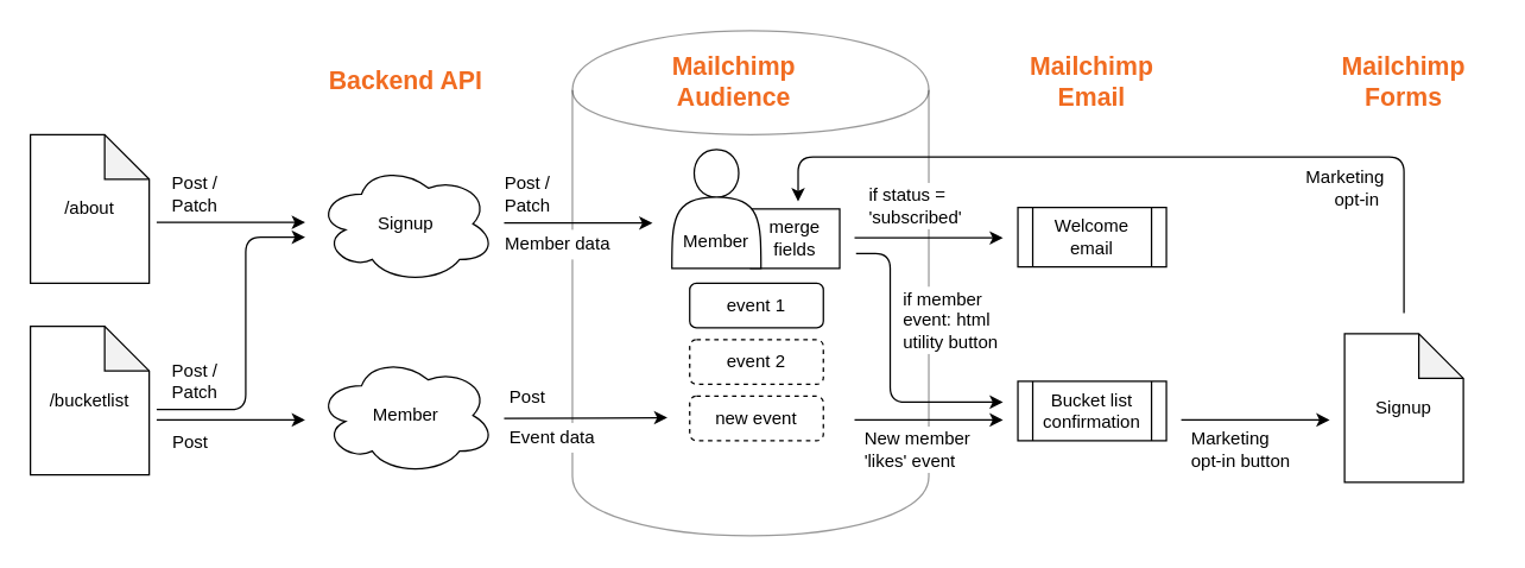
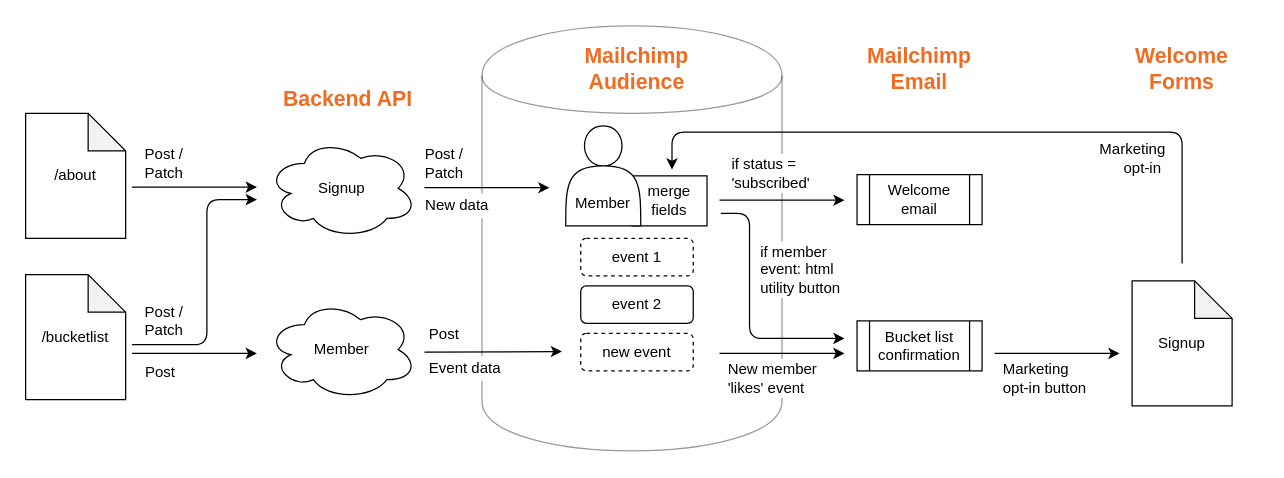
  <mxCell id="0" />
  <mxCell id="1" parent="0" />
  <mxCell id="2" value="" style="shape=cylinder;whiteSpace=wrap;html=1;boundedLbl=1;backgroundOutline=1;opacity=40;" vertex="1" parent="1"><mxGeometry x="385" y="20" width="240" height="340" as="geometry" /></mxCell>
  <mxCell id="3" value="/about" style="shape=note;whiteSpace=wrap;html=1;backgroundOutline=1;darkOpacity=0.05;" vertex="1" parent="1"><mxGeometry x="20" y="90" width="80" height="100" as="geometry" /></mxCell>
  <mxCell id="4" value="/bucketlist" style="shape=note;whiteSpace=wrap;html=1;backgroundOutline=1;darkOpacity=0.05;" vertex="1" parent="1"><mxGeometry x="20" y="219" width="80" height="100" as="geometry" /></mxCell>
  <mxCell id="5" value="Member" style="ellipse;shape=cloud;whiteSpace=wrap;html=1;" vertex="1" parent="1"><mxGeometry x="213" y="239" width="120" height="80" as="geometry" /></mxCell>
  <mxCell id="6" value="Signup" style="ellipse;shape=cloud;whiteSpace=wrap;html=1;" vertex="1" parent="1"><mxGeometry x="213" y="110" width="120" height="80" as="geometry" /></mxCell>
  <mxCell id="7" value="" style="endArrow=classic;html=1;" edge="1" parent="1"><mxGeometry width="50" height="50" relative="1" as="geometry"><mxPoint x="105" y="149" as="sourcePoint" /><mxPoint x="205" y="149" as="targetPoint" /></mxGeometry></mxCell>
  <mxCell id="8" value="" style="endArrow=classic;html=1;" edge="1" parent="1"><mxGeometry width="50" height="50" relative="1" as="geometry"><mxPoint x="105" y="275" as="sourcePoint" /><mxPoint x="205" y="159" as="targetPoint" /><Array as="points"><mxPoint x="165" y="275" /><mxPoint x="165" y="159" /></Array></mxGeometry></mxCell>
  <mxCell id="9" value="" style="endArrow=classic;html=1;exitX=1;exitY=0.59;exitDx=0;exitDy=0;exitPerimeter=0;" edge="1" parent="1"><mxGeometry width="50" height="50" relative="1" as="geometry"><mxPoint x="105" y="282" as="sourcePoint" /><mxPoint x="205" y="282" as="targetPoint" /></mxGeometry></mxCell>
  <mxCell id="10" value="" style="endArrow=classic;html=1;" edge="1" parent="1"><mxGeometry width="50" height="50" relative="1" as="geometry"><mxPoint x="339" y="149.5" as="sourcePoint" /><mxPoint x="439" y="149.5" as="targetPoint" /></mxGeometry></mxCell>
- <mxCell id="11" value="event 1" style="rounded=1;whiteSpace=wrap;html=1;" vertex="1" parent="1"><mxGeometry x="464" y="190" width="90" height="30" as="geometry" /></mxCell>
- <mxCell id="12" value="event 2" style="rounded=1;whiteSpace=wrap;html=1;dashed=1;" vertex="1" parent="1"><mxGeometry x="464" y="228" width="90" height="30" as="geometry" /></mxCell>
+ <mxCell id="11" value="event 1" style="rounded=1;whiteSpace=wrap;html=1;dashed=1;" vertex="1" parent="1"><mxGeometry x="464" y="190" width="90" height="30" as="geometry" /></mxCell>
+ <mxCell id="12" value="event 2" style="rounded=1;whiteSpace=wrap;html=1;" vertex="1" parent="1"><mxGeometry x="464" y="228" width="90" height="30" as="geometry" /></mxCell>
  <mxCell id="13" value="new event" style="rounded=1;whiteSpace=wrap;html=1;dashed=1;" vertex="1" parent="1"><mxGeometry x="464" y="266" width="90" height="30" as="geometry" /></mxCell>
  <mxCell id="14" value="" style="endArrow=classic;html=1;" edge="1" parent="1"><mxGeometry width="50" height="50" relative="1" as="geometry"><mxPoint x="339" y="281" as="sourcePoint" /><mxPoint x="449" y="280.5" as="targetPoint" /></mxGeometry></mxCell>
- <mxCell id="15" value="&lt;font style=&quot;font-size: 17px&quot;&gt;Mailchimp&lt;br&gt;Audience&lt;br&gt;&lt;/font&gt;" style="text;html=1;strokeColor=none;fillColor=none;align=center;verticalAlign=middle;whiteSpace=wrap;rounded=0;fontColor=#f16c21;fontStyle=1" vertex="1" parent="1"><mxGeometry x="434" y="40" width="120" height="30" as="geometry" /></mxCell>
+ <mxCell id="15" value="&lt;font style=&quot;font-size: 17px&quot;&gt;Mailchimp&lt;br&gt;Audience&lt;br&gt;&lt;/font&gt;" style="text;html=1;strokeColor=none;fillColor=none;align=center;verticalAlign=middle;whiteSpace=wrap;rounded=0;fontColor=#f16c21;fontStyle=1" vertex="1" parent="1"><mxGeometry x="449" y="40" width="120" height="30" as="geometry" /></mxCell>
  <mxCell id="16" value="merge fields" style="rounded=0;whiteSpace=wrap;html=1;" vertex="1" parent="1"><mxGeometry x="505" y="140" width="60" height="40" as="geometry" /></mxCell>
  <mxCell id="17" value="Post / Patch" style="text;html=1;strokeColor=none;fillColor=none;align=center;verticalAlign=middle;whiteSpace=wrap;rounded=0;" vertex="1" parent="1"><mxGeometry x="111" y="120" width="40" height="20" as="geometry" /></mxCell>
  <mxCell id="18" value="Post / Patch" style="text;html=1;strokeColor=none;fillColor=none;align=center;verticalAlign=middle;whiteSpace=wrap;rounded=0;" vertex="1" parent="1"><mxGeometry x="335" y="120" width="40" height="20" as="geometry" /></mxCell>
  <mxCell id="19" value="Post / Patch" style="text;html=1;strokeColor=none;fillColor=none;align=center;verticalAlign=middle;whiteSpace=wrap;rounded=0;" vertex="1" parent="1"><mxGeometry x="111" y="246" width="40" height="20" as="geometry" /></mxCell>
  <mxCell id="20" value="Post" style="text;html=1;strokeColor=none;fillColor=none;align=center;verticalAlign=middle;whiteSpace=wrap;rounded=0;" vertex="1" parent="1"><mxGeometry x="108" y="287" width="40" height="20" as="geometry" /></mxCell>
  <mxCell id="21" value="Event data" style="text;html=1;strokeColor=none;fillColor=#ffffff;align=left;verticalAlign=middle;whiteSpace=wrap;rounded=0;labelBackgroundColor=#ffffff;" vertex="1" parent="1"><mxGeometry x="341" y="284" width="73" height="20" as="geometry" /></mxCell>
- <mxCell id="22" value="&lt;font style=&quot;font-size: 17px&quot;&gt;Backend API&lt;/font&gt;" style="text;html=1;strokeColor=none;fillColor=none;align=center;verticalAlign=middle;whiteSpace=wrap;rounded=0;fontColor=#f16c21;fontStyle=1" vertex="1" parent="1"><mxGeometry x="213" y="40" width="120" height="30" as="geometry" /></mxCell>
+ <mxCell id="22" value="&lt;font style=&quot;font-size: 17px&quot;&gt;Backend API&lt;/font&gt;" style="text;html=1;strokeColor=none;fillColor=none;align=center;verticalAlign=middle;whiteSpace=wrap;rounded=0;fontColor=#f16c21;fontStyle=1" vertex="1" parent="1"><mxGeometry x="218" y="65" width="120" height="30" as="geometry" /></mxCell>
  <mxCell id="23" value="&lt;font style=&quot;font-size: 17px&quot;&gt;Mailchimp&lt;br&gt;Email&lt;/font&gt;" style="text;html=1;strokeColor=none;fillColor=none;align=center;verticalAlign=middle;whiteSpace=wrap;rounded=0;fontColor=#f16c21;fontStyle=1" vertex="1" parent="1"><mxGeometry x="675" y="40" width="120" height="30" as="geometry" /></mxCell>
  <mxCell id="24" value="Welcome &lt;br&gt;email" style="shape=process;whiteSpace=wrap;html=1;backgroundOutline=1;" vertex="1" parent="1"><mxGeometry x="685" y="139" width="100" height="40" as="geometry" /></mxCell>
  <mxCell id="25" value="" style="endArrow=classic;html=1;" edge="1" parent="1"><mxGeometry width="50" height="50" relative="1" as="geometry"><mxPoint x="575" y="159.5" as="sourcePoint" /><mxPoint x="675" y="159.5" as="targetPoint" /></mxGeometry></mxCell>
  <mxCell id="26" value="if status = 'subscribed'" style="text;html=1;strokeColor=none;fillColor=#ffffff;align=left;verticalAlign=middle;whiteSpace=wrap;rounded=0;labelBackgroundColor=#ffffff;labelBorderColor=#FFFFFF;spacingBottom=3;spacingTop=3;" vertex="1" parent="1"><mxGeometry x="582" y="123.5" width="60" height="29" as="geometry" /></mxCell>
  <mxCell id="27" value="Bucket list confirmation" style="shape=process;whiteSpace=wrap;html=1;backgroundOutline=1;" vertex="1" parent="1"><mxGeometry x="685" y="256" width="100" height="40" as="geometry" /></mxCell>
  <mxCell id="28" value="" style="endArrow=classic;html=1;" edge="1" parent="1"><mxGeometry width="50" height="50" relative="1" as="geometry"><mxPoint x="575" y="282" as="sourcePoint" /><mxPoint x="675" y="282" as="targetPoint" /></mxGeometry></mxCell>
  <mxCell id="29" value="New member 'likes'&amp;nbsp;event" style="text;html=1;strokeColor=none;fillColor=#ffffff;align=left;verticalAlign=middle;whiteSpace=wrap;rounded=0;labelBackgroundColor=#ffffff;labelBorderColor=#FFFFFF;spacingBottom=3;spacingTop=3;" vertex="1" parent="1"><mxGeometry x="579" y="287" width="86" height="29" as="geometry" /></mxCell>
- <mxCell id="30" value="&lt;font style=&quot;font-size: 17px&quot;&gt;Mailchimp&lt;br&gt;Forms&lt;/font&gt;" style="text;html=1;strokeColor=none;fillColor=none;align=center;verticalAlign=middle;whiteSpace=wrap;rounded=0;fontColor=#f16c21;fontStyle=1" vertex="1" parent="1"><mxGeometry x="885" y="40" width="120" height="30" as="geometry" /></mxCell>
+ <mxCell id="30" value="&lt;font style=&quot;font-size: 17px&quot;&gt;Welcome&lt;br&gt;Forms&lt;/font&gt;" style="text;html=1;strokeColor=none;fillColor=none;align=center;verticalAlign=middle;whiteSpace=wrap;rounded=0;fontColor=#f16c21;fontStyle=1" vertex="1" parent="1"><mxGeometry x="885" y="40" width="120" height="30" as="geometry" /></mxCell>
  <mxCell id="31" value="Signup" style="shape=note;whiteSpace=wrap;html=1;backgroundOutline=1;darkOpacity=0.05;" vertex="1" parent="1"><mxGeometry x="905" y="224" width="80" height="100" as="geometry" /></mxCell>
  <mxCell id="32" value="" style="endArrow=classic;html=1;" edge="1" parent="1"><mxGeometry width="50" height="50" relative="1" as="geometry"><mxPoint x="795" y="282" as="sourcePoint" /><mxPoint x="895" y="282" as="targetPoint" /></mxGeometry></mxCell>
  <mxCell id="33" value="Marketing opt-in button" style="text;html=1;strokeColor=none;fillColor=#ffffff;align=left;verticalAlign=middle;whiteSpace=wrap;rounded=0;labelBackgroundColor=#ffffff;labelBorderColor=#FFFFFF;spacingBottom=3;spacingTop=3;" vertex="1" parent="1"><mxGeometry x="799" y="287" width="76" height="29" as="geometry" /></mxCell>
  <mxCell id="34" value="Post" style="text;html=1;strokeColor=none;fillColor=none;align=center;verticalAlign=middle;whiteSpace=wrap;rounded=0;" vertex="1" parent="1"><mxGeometry x="335" y="257" width="40" height="20" as="geometry" /></mxCell>
- <mxCell id="35" value="Member data" style="text;html=1;strokeColor=none;fillColor=#ffffff;align=left;verticalAlign=middle;whiteSpace=wrap;rounded=0;spacing=5;labelBackgroundColor=#FFFFFF;" vertex="1" parent="1"><mxGeometry x="335" y="154" width="90" height="20" as="geometry" /></mxCell>
+ <mxCell id="35" value="New data" style="text;html=1;strokeColor=none;fillColor=#ffffff;align=left;verticalAlign=middle;whiteSpace=wrap;rounded=0;spacing=5;labelBackgroundColor=#FFFFFF;" vertex="1" parent="1"><mxGeometry x="335" y="154" width="90" height="20" as="geometry" /></mxCell>
  <mxCell id="36" value="&lt;br&gt;&lt;br&gt;&lt;br&gt;Member" style="shape=actor;whiteSpace=wrap;html=1;" vertex="1" parent="1"><mxGeometry x="452" y="100" width="60" height="80" as="geometry" /></mxCell>
  <mxCell id="37" value="" style="endArrow=classic;html=1;" edge="1" parent="1"><mxGeometry width="50" height="50" relative="1" as="geometry"><mxPoint x="945" y="210" as="sourcePoint" /><mxPoint x="537" y="135" as="targetPoint" /><Array as="points"><mxPoint x="945" y="105" /><mxPoint x="827" y="105" /><mxPoint x="537" y="105" /></Array></mxGeometry></mxCell>
  <mxCell id="38" value="Marketing &lt;br&gt;opt-in&amp;nbsp;" style="text;html=1;strokeColor=none;fillColor=#ffffff;align=right;verticalAlign=middle;whiteSpace=wrap;rounded=0;labelBackgroundColor=#ffffff;labelBorderColor=#FFFFFF;spacingBottom=3;spacingTop=3;" vertex="1" parent="1"><mxGeometry x="885" y="111" width="50" height="29" as="geometry" /></mxCell>
  <mxCell id="39" value="" style="endArrow=classic;html=1;" edge="1" parent="1"><mxGeometry width="50" height="50" relative="1" as="geometry"><mxPoint x="576" y="170" as="sourcePoint" /><mxPoint x="675" y="270" as="targetPoint" /><Array as="points"><mxPoint x="599" y="170" /><mxPoint x="599" y="270" /></Array></mxGeometry></mxCell>
  <mxCell id="40" value="if member event: html utility button" style="text;html=1;strokeColor=none;fillColor=#ffffff;align=left;verticalAlign=middle;whiteSpace=wrap;rounded=0;labelBackgroundColor=#ffffff;labelBorderColor=#FFFFFF;spacingBottom=3;spacingTop=3;" vertex="1" parent="1"><mxGeometry x="605" y="200" width="70" height="29" as="geometry" /></mxCell>
